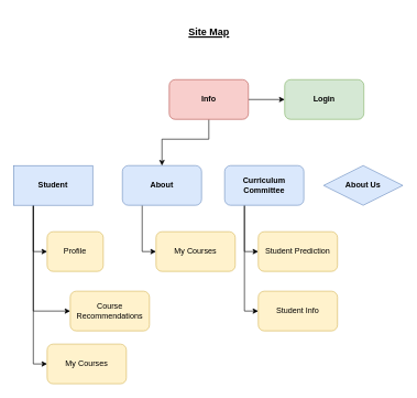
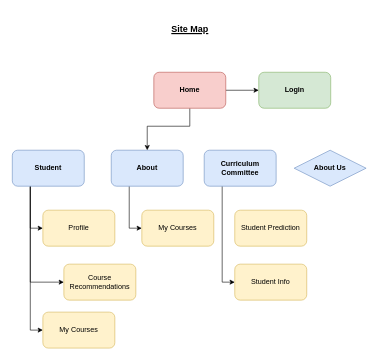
  <mxCell id="0" />
  <mxCell id="1" parent="0" />
  <mxCell id="2" value="&lt;b&gt;Login&lt;/b&gt;" style="rounded=1;whiteSpace=wrap;html=1;fillColor=#d5e8d4;strokeColor=#82b366;" vertex="1" parent="1"><mxGeometry x="431" y="120" width="120" height="60" as="geometry" /></mxCell>
  <mxCell id="3" value="&lt;h1&gt;&lt;font style=&quot;font-size: 15px&quot;&gt;Site Map&lt;/font&gt;&lt;/h1&gt;" style="text;html=1;align=center;verticalAlign=middle;resizable=0;points=[];autosize=1;strokeColor=none;fillColor=none;fontStyle=4" vertex="1" parent="1"><mxGeometry x="276" y="20" width="80" height="50" as="geometry" /></mxCell>
  <mxCell id="4" value="&lt;b&gt;About Us&lt;/b&gt;" style="rhombus;whiteSpace=wrap;html=1;fillColor=#dae8fc;strokeColor=#6c8ebf;" vertex="1" parent="1"><mxGeometry x="490" y="250" width="120" height="60" as="geometry" /></mxCell>
  <mxCell id="5" style="edgeStyle=orthogonalEdgeStyle;rounded=0;orthogonalLoop=1;jettySize=auto;html=1;exitX=0.25;exitY=1;exitDx=0;exitDy=0;entryX=0;entryY=0.5;entryDx=0;entryDy=0;fontSize=12;" edge="1" parent="1" source="8" target="17"><mxGeometry relative="1" as="geometry" /></mxCell>
  <mxCell id="6" style="edgeStyle=orthogonalEdgeStyle;rounded=0;orthogonalLoop=1;jettySize=auto;html=1;exitX=0.25;exitY=1;exitDx=0;exitDy=0;entryX=0;entryY=0.5;entryDx=0;entryDy=0;fontSize=12;" edge="1" parent="1" source="8" target="18"><mxGeometry relative="1" as="geometry" /></mxCell>
  <mxCell id="7" style="edgeStyle=orthogonalEdgeStyle;rounded=0;orthogonalLoop=1;jettySize=auto;html=1;exitX=0.25;exitY=1;exitDx=0;exitDy=0;entryX=0;entryY=0.5;entryDx=0;entryDy=0;fontSize=12;" edge="1" parent="1" source="8" target="19"><mxGeometry relative="1" as="geometry" /></mxCell>
- <mxCell id="8" value="&lt;b&gt;Student&lt;/b&gt;" style="whiteSpace=wrap;html=1;fillColor=#dae8fc;strokeColor=#6c8ebf;rounded=0;" vertex="1" parent="1"><mxGeometry x="20" y="250" width="120" height="60" as="geometry" /></mxCell>
+ <mxCell id="8" value="&lt;b&gt;Student&lt;/b&gt;" style="rounded=1;whiteSpace=wrap;html=1;fillColor=#dae8fc;strokeColor=#6c8ebf;" vertex="1" parent="1"><mxGeometry x="20" y="250" width="120" height="60" as="geometry" /></mxCell>
  <mxCell id="9" style="edgeStyle=orthogonalEdgeStyle;rounded=0;orthogonalLoop=1;jettySize=auto;html=1;exitX=0.25;exitY=1;exitDx=0;exitDy=0;fontSize=12;entryX=0;entryY=0.5;entryDx=0;entryDy=0;" edge="1" parent="1" source="10" target="20"><mxGeometry relative="1" as="geometry"><mxPoint x="215.167" y="370" as="targetPoint" /><Array as="points"><mxPoint x="215" y="380" /></Array></mxGeometry></mxCell>
  <mxCell id="10" value="&lt;b&gt;About&lt;/b&gt;" style="rounded=1;whiteSpace=wrap;html=1;fillColor=#dae8fc;strokeColor=#6c8ebf;" vertex="1" parent="1"><mxGeometry x="185" y="250" width="120" height="60" as="geometry" /></mxCell>
- <mxCell id="11" style="edgeStyle=orthogonalEdgeStyle;rounded=0;orthogonalLoop=1;jettySize=auto;html=1;exitX=0.25;exitY=1;exitDx=0;exitDy=0;entryX=0;entryY=0.5;entryDx=0;entryDy=0;fontSize=12;" edge="1" parent="1" source="13" target="21"><mxGeometry relative="1" as="geometry" /></mxCell>
  <mxCell id="12" style="edgeStyle=orthogonalEdgeStyle;rounded=0;orthogonalLoop=1;jettySize=auto;html=1;exitX=0.25;exitY=1;exitDx=0;exitDy=0;entryX=0;entryY=0.5;entryDx=0;entryDy=0;fontSize=12;" edge="1" parent="1" source="13" target="22"><mxGeometry relative="1" as="geometry" /></mxCell>
  <mxCell id="13" value="&lt;b&gt;Curriculum Committee&lt;/b&gt;" style="rounded=1;whiteSpace=wrap;html=1;fillColor=#dae8fc;strokeColor=#6c8ebf;" vertex="1" parent="1"><mxGeometry x="340" y="250" width="120" height="60" as="geometry" /></mxCell>
  <mxCell id="14" style="edgeStyle=orthogonalEdgeStyle;rounded=0;orthogonalLoop=1;jettySize=auto;html=1;entryX=0;entryY=0.5;entryDx=0;entryDy=0;fontSize=15;exitX=1;exitY=0.5;exitDx=0;exitDy=0;" edge="1" parent="1" source="16" target="2"><mxGeometry relative="1" as="geometry"><mxPoint x="281" y="180" as="sourcePoint" /><Array as="points" /></mxGeometry></mxCell>
  <mxCell id="15" style="edgeStyle=orthogonalEdgeStyle;rounded=0;orthogonalLoop=1;jettySize=auto;html=1;exitX=0.5;exitY=1;exitDx=0;exitDy=0;entryX=0.5;entryY=0;entryDx=0;entryDy=0;fontSize=15;" edge="1" parent="1" source="16" target="10"><mxGeometry relative="1" as="geometry"><Array as="points"><mxPoint x="316" y="210" /><mxPoint x="245" y="210" /></Array></mxGeometry></mxCell>
- <mxCell id="16" value="&lt;b&gt;&lt;font style=&quot;font-size: 12px&quot;&gt;Info&lt;/font&gt;&lt;/b&gt;" style="rounded=1;whiteSpace=wrap;html=1;fillColor=#f8cecc;strokeColor=#b85450;" vertex="1" parent="1"><mxGeometry x="256" y="120" width="120" height="60" as="geometry" /></mxCell>
- <mxCell id="17" value="Profile" style="rounded=1;whiteSpace=wrap;html=1;fillColor=#fff2cc;strokeColor=#d6b656;" vertex="1" parent="1"><mxGeometry x="71" y="350" width="85" height="60" as="geometry" /></mxCell>
+ <mxCell id="16" value="&lt;b&gt;&lt;font style=&quot;font-size: 12px&quot;&gt;Home&lt;/font&gt;&lt;/b&gt;" style="rounded=1;whiteSpace=wrap;html=1;fillColor=#f8cecc;strokeColor=#b85450;" vertex="1" parent="1"><mxGeometry x="256" y="120" width="120" height="60" as="geometry" /></mxCell>
+ <mxCell id="17" value="Profile" style="rounded=1;whiteSpace=wrap;html=1;fillColor=#fff2cc;strokeColor=#d6b656;" vertex="1" parent="1"><mxGeometry x="71" y="350" width="120" height="60" as="geometry" /></mxCell>
  <mxCell id="18" value="Course Recommendations" style="rounded=1;whiteSpace=wrap;html=1;fillColor=#fff2cc;strokeColor=#d6b656;" vertex="1" parent="1"><mxGeometry x="106" y="440" width="120" height="60" as="geometry" /></mxCell>
  <mxCell id="19" value="My Courses" style="rounded=1;whiteSpace=wrap;html=1;fillColor=#fff2cc;strokeColor=#d6b656;" vertex="1" parent="1"><mxGeometry x="71" y="520" width="120" height="60" as="geometry" /></mxCell>
  <mxCell id="20" value="My Courses" style="rounded=1;whiteSpace=wrap;html=1;fillColor=#fff2cc;strokeColor=#d6b656;" vertex="1" parent="1"><mxGeometry x="236" y="350" width="120" height="60" as="geometry" /></mxCell>
  <mxCell id="21" value="&lt;span&gt;&lt;/span&gt;&lt;span&gt;&lt;/span&gt;&lt;span&gt;Student Prediction &lt;/span&gt;" style="rounded=1;whiteSpace=wrap;html=1;fillColor=#fff2cc;strokeColor=#d6b656;" vertex="1" parent="1"><mxGeometry x="391" y="350" width="120" height="60" as="geometry" /></mxCell>
  <mxCell id="22" value="&lt;span&gt;&lt;/span&gt;&lt;span&gt;&lt;/span&gt;&lt;span&gt;Student Info&lt;/span&gt;" style="rounded=1;whiteSpace=wrap;html=1;fillColor=#fff2cc;strokeColor=#d6b656;" vertex="1" parent="1"><mxGeometry x="391" y="440" width="120" height="60" as="geometry" /></mxCell>
